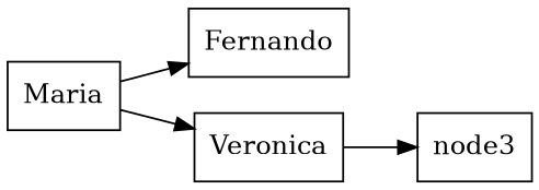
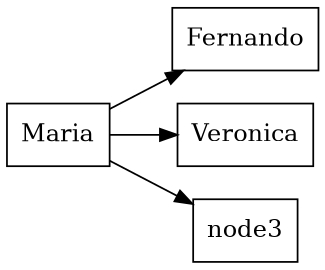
  digraph {
    rankdir=LR
    node [shape=record]
    n1 [label=" Fernando "]
    n2 [label=" Maria "]
    n3 [label=" Veronica "]
    node3
    n2 -> n1
    n2 -> n3
-   n3 -> node3
+   n2 -> node3
  }
